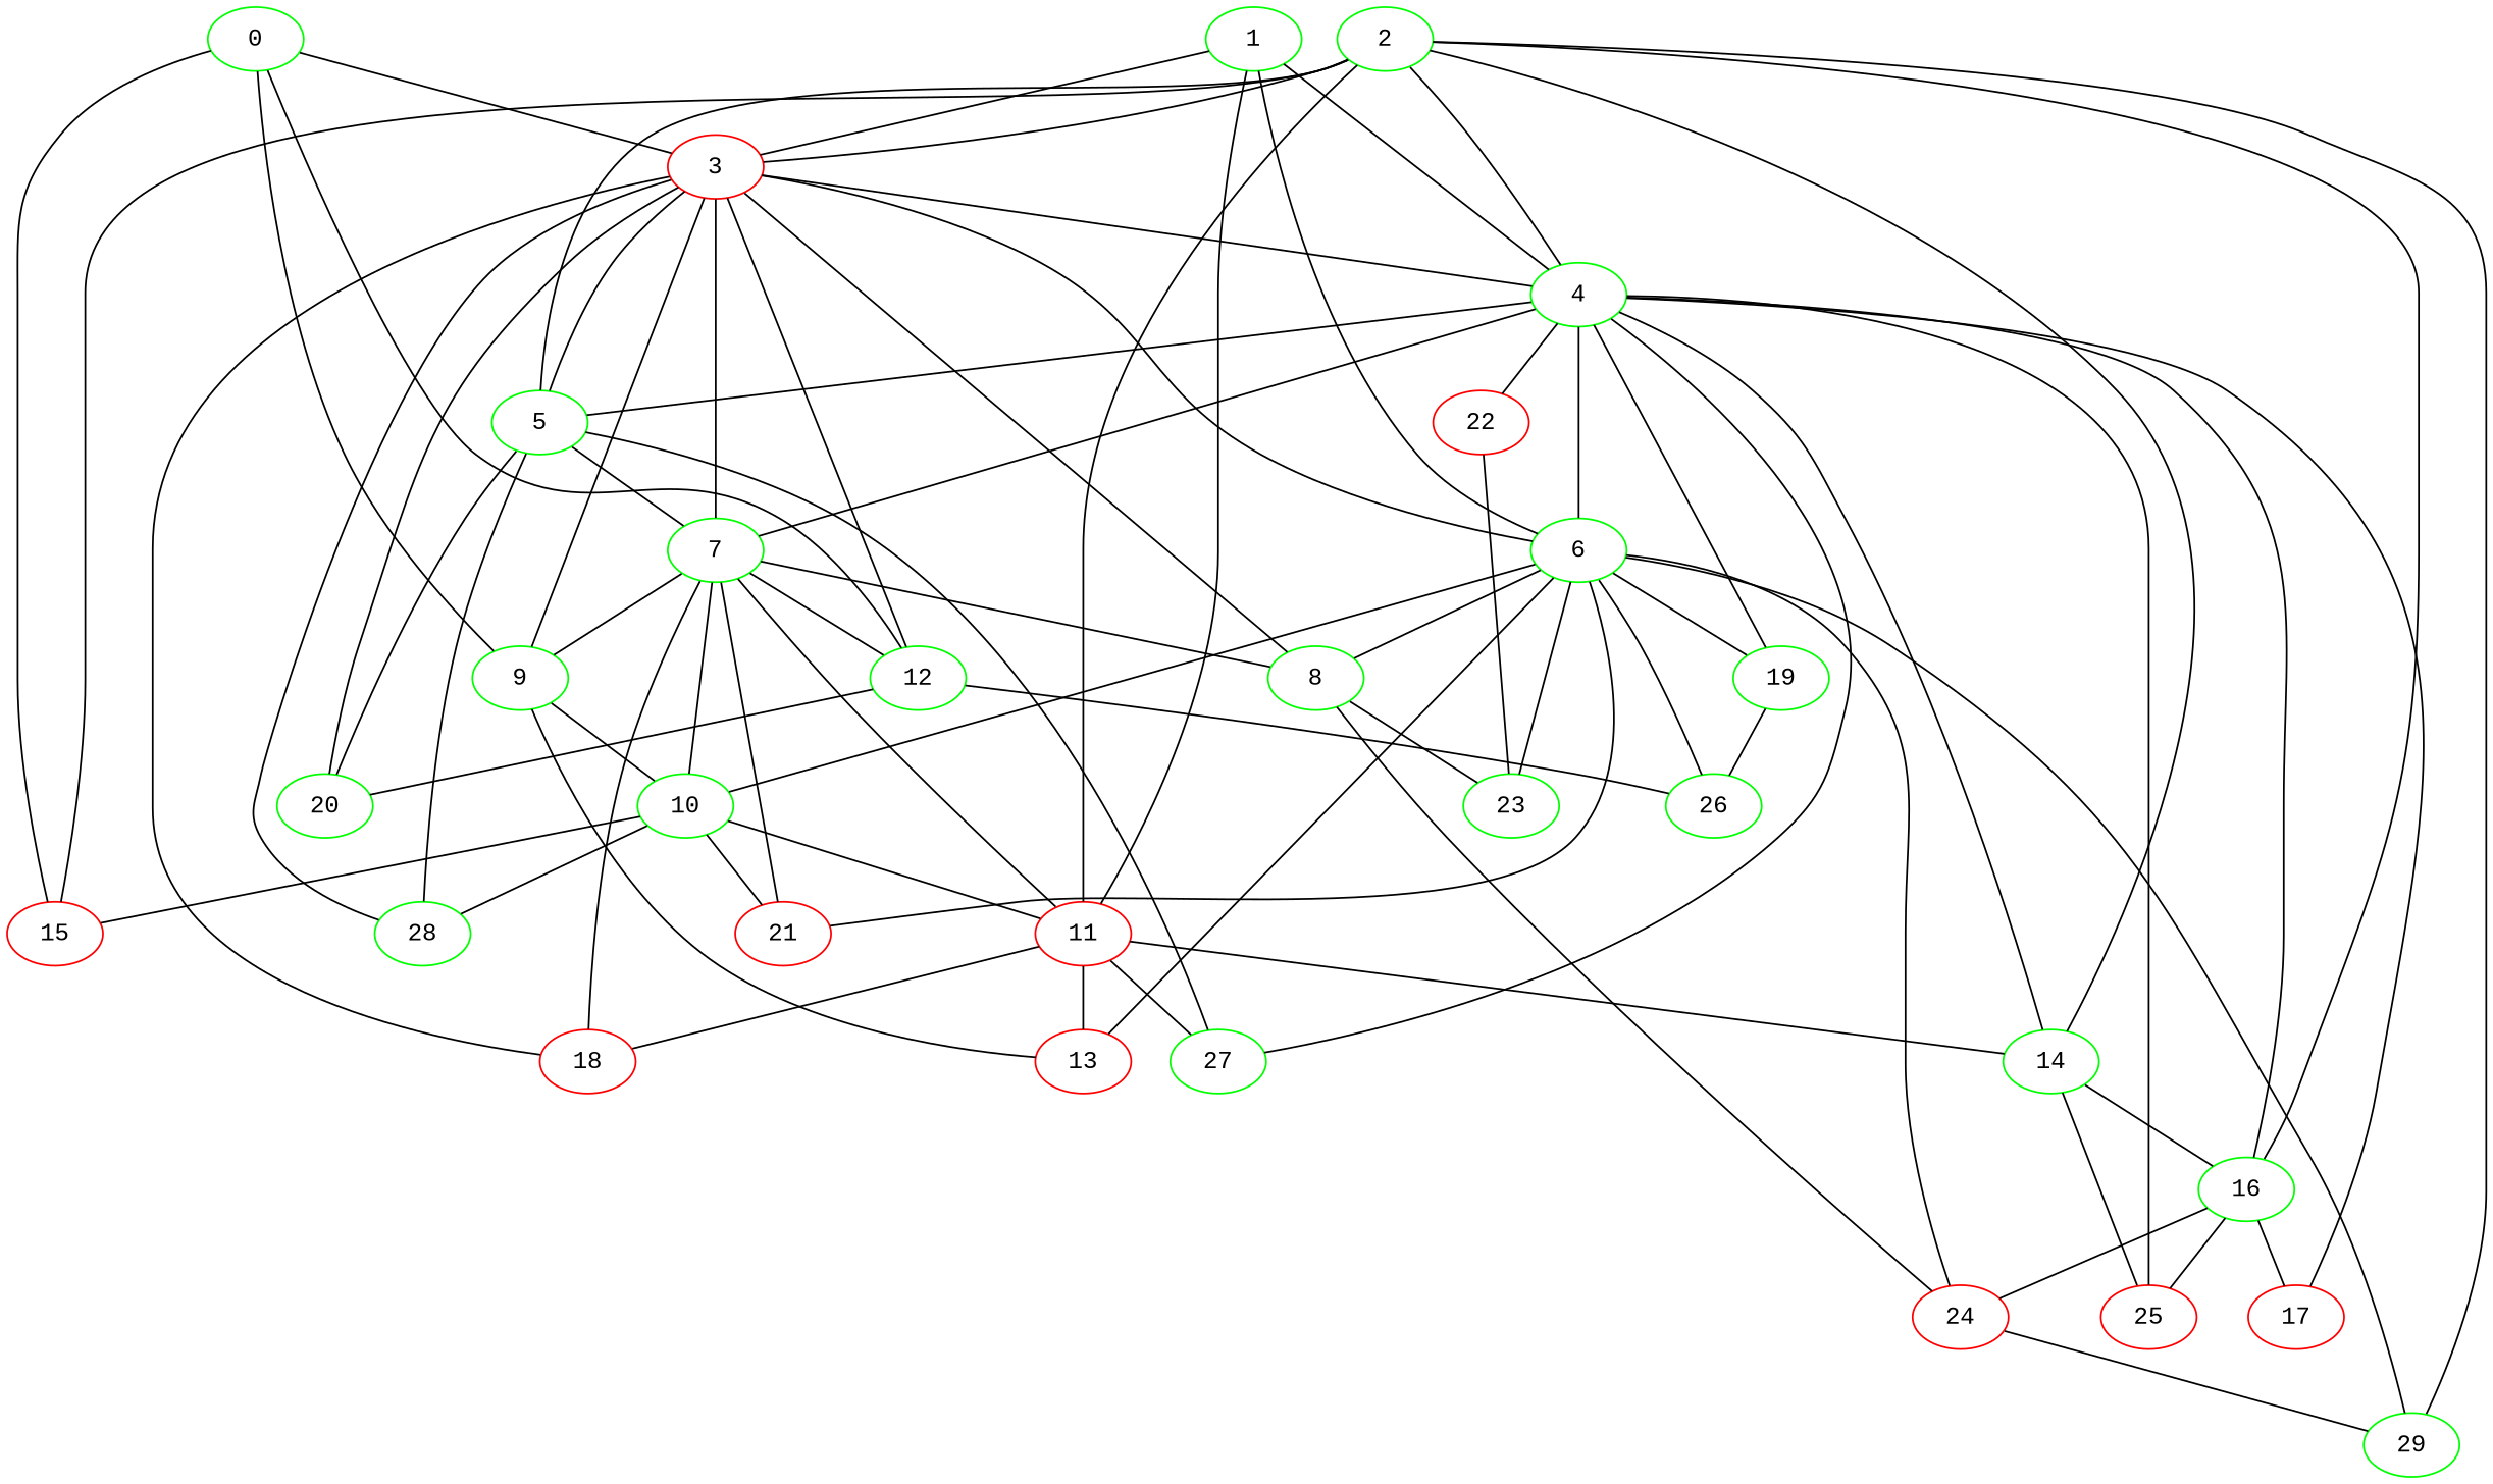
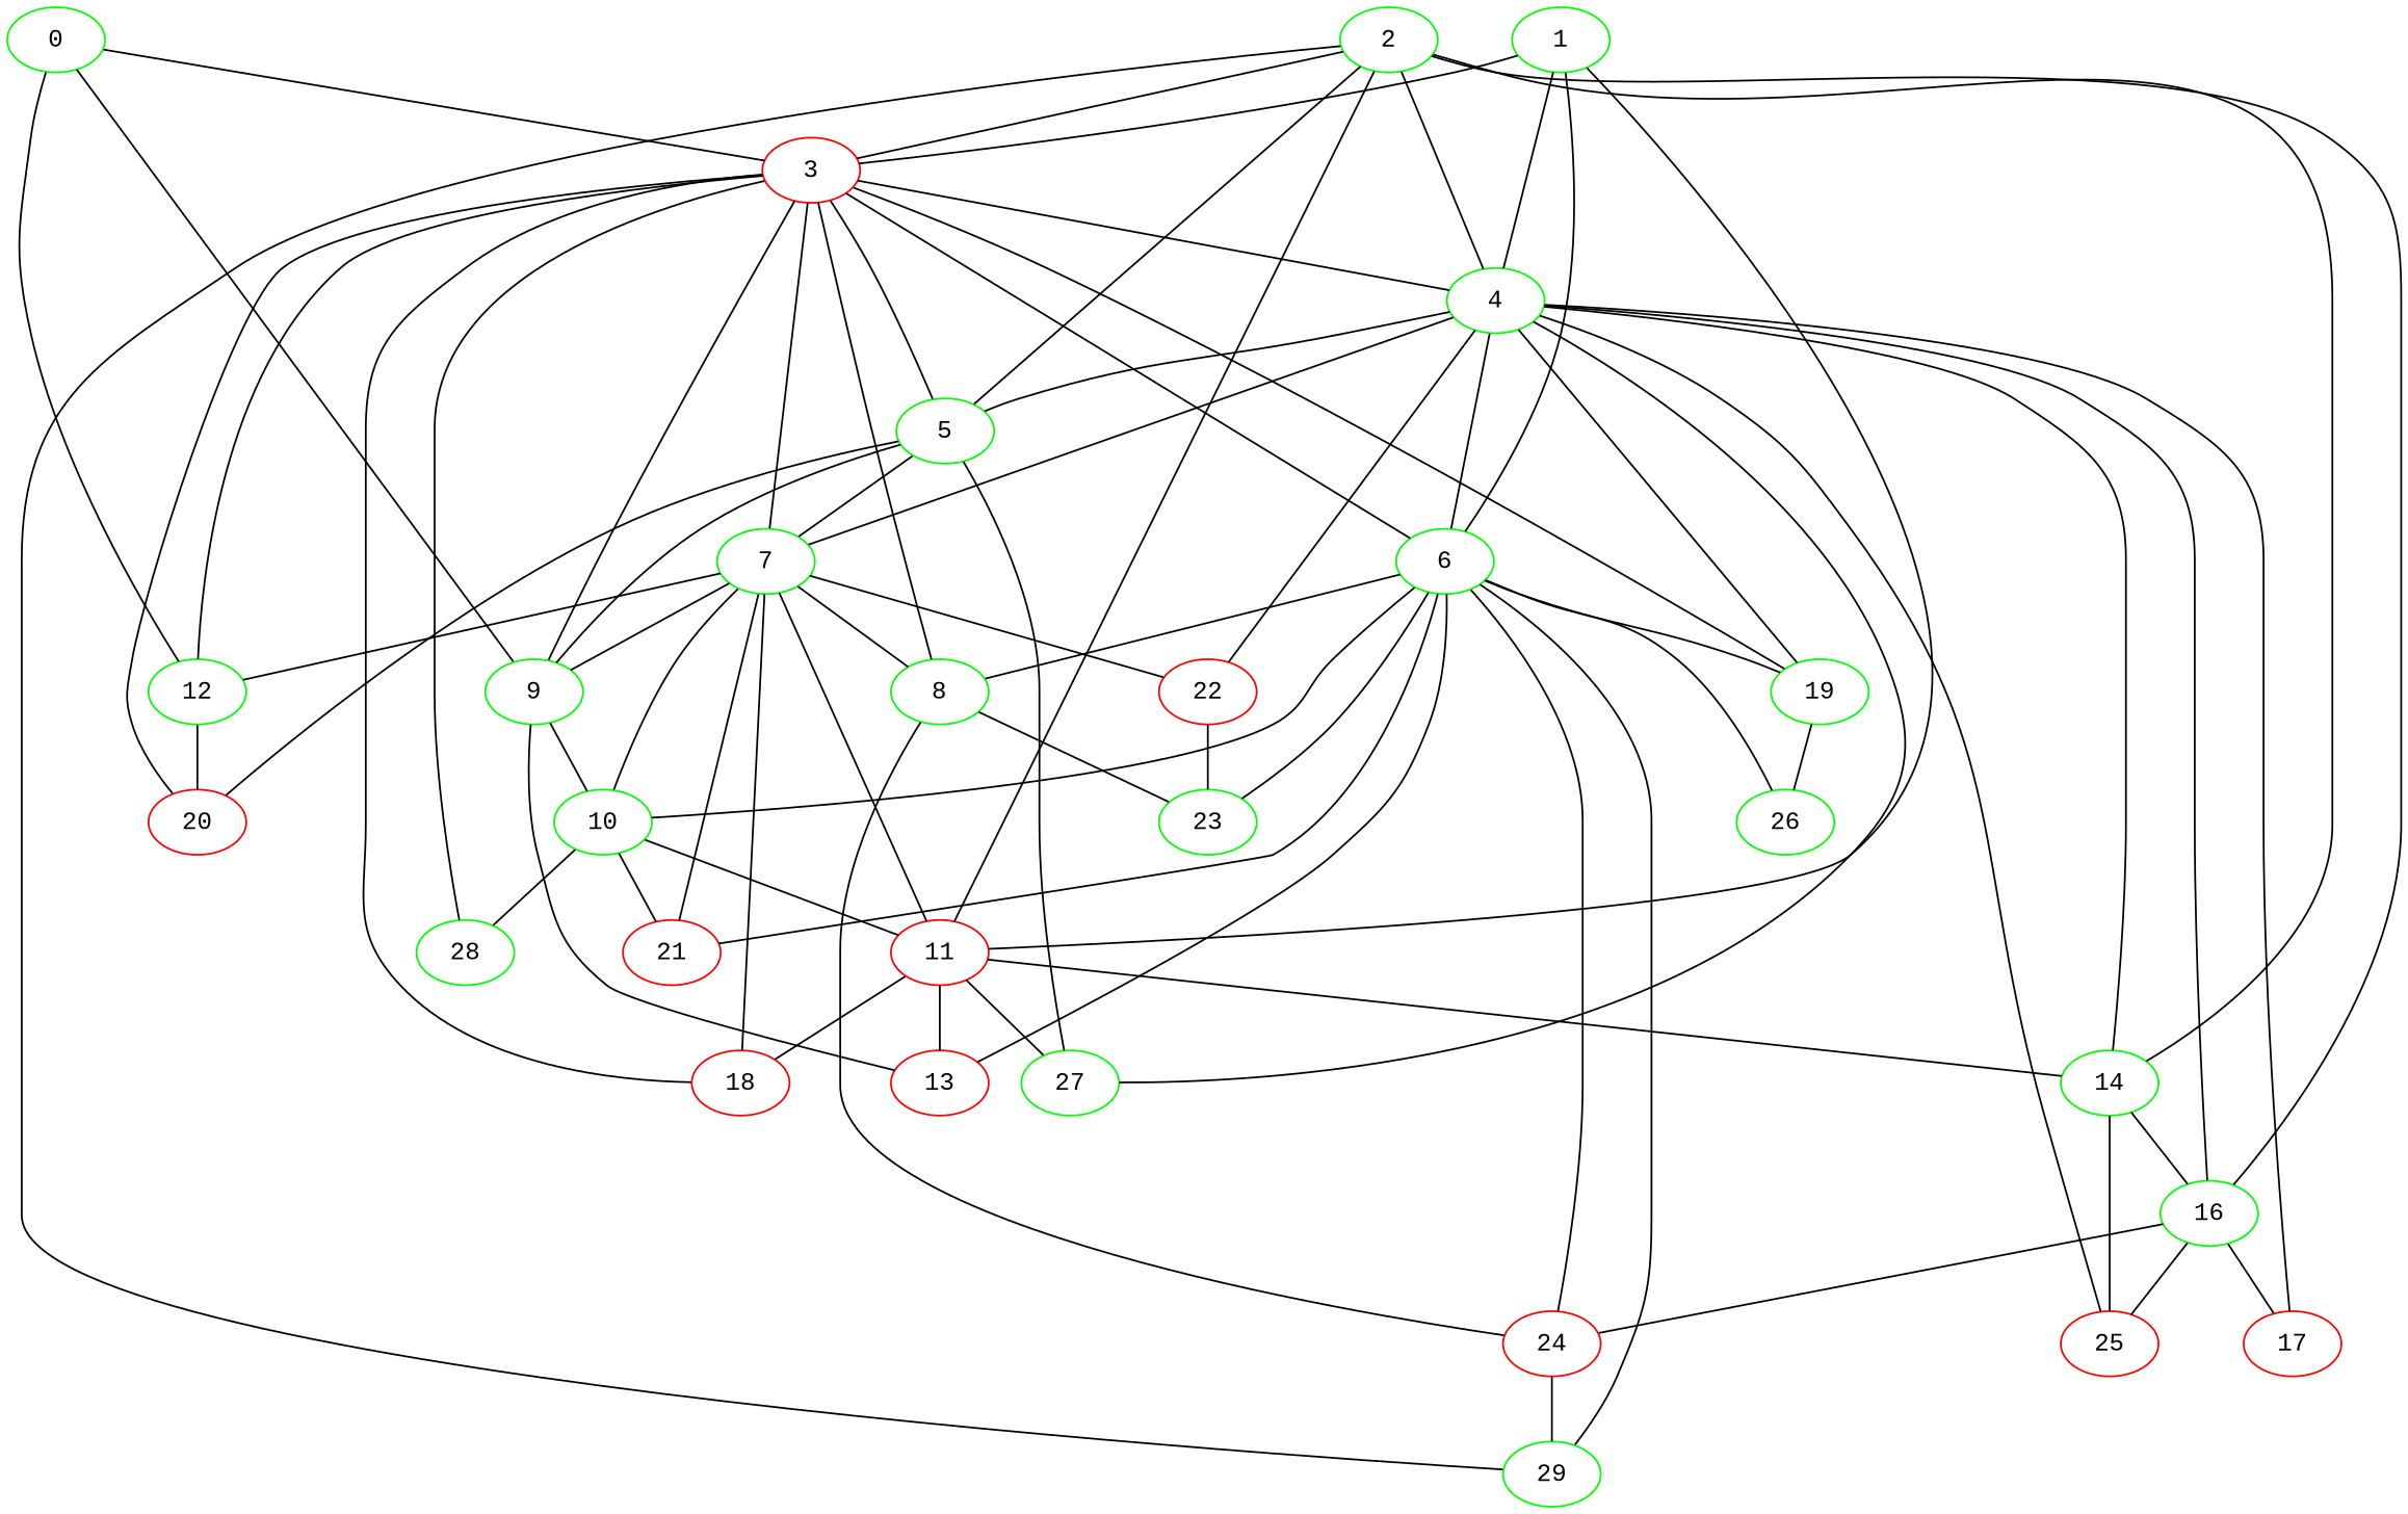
  strict graph {
    fontname="Liberation Mono"
    node [color=green fontname="Liberation Mono"]
    edge [fontname="Liberation Mono"]
    3 [color=red]
    0
    9
    12
-   15 [color=red]
    4
    6
    5
    7
    8
    18 [color=red]
    19
    28
-   20
+   20 [color=red]
    10
    13 [color=red]
    26
    14
    16
    17 [color=red]
    22 [color=red]
    25 [color=red]
    27
    29
    21 [color=red]
    23
    24 [color=red]
    11 [color=red]
    1
    2
    3 -- 9
    3 -- 12
    3 -- 4
    3 -- 6
    3 -- 5
    3 -- 7
    3 -- 8
    3 -- 18
+   3 -- 19
    3 -- 28
    3 -- 20
    0 -- 3
    0 -- 9
    0 -- 12
-   0 -- 15
    9 -- 10
    9 -- 13
    12 -- 20
-   12 -- 26
    4 -- 6
    4 -- 5
    4 -- 7
    4 -- 19
    4 -- 14
    4 -- 16
    4 -- 17
    4 -- 22
    4 -- 25
    4 -- 27
    6 -- 8
    6 -- 19
    6 -- 10
    6 -- 13
    6 -- 26
    6 -- 29
    6 -- 21
    6 -- 23
    6 -- 24
    5 -- 7
-   5 -- 28
+   5 -- 9
    5 -- 20
    5 -- 27
    7 -- 9
    7 -- 12
    7 -- 8
    7 -- 18
    7 -- 10
+   7 -- 22
    7 -- 21
    7 -- 11
    8 -- 23
    8 -- 24
    19 -- 26
-   10 -- 15
    10 -- 28
    10 -- 21
    10 -- 11
    14 -- 16
    14 -- 25
    16 -- 17
    16 -- 25
    16 -- 24
    22 -- 23
    24 -- 29
    11 -- 18
    11 -- 13
    11 -- 14
    11 -- 27
    1 -- 3
    1 -- 4
    1 -- 6
    1 -- 11
    2 -- 3
-   2 -- 15
    2 -- 4
    2 -- 5
    2 -- 14
    2 -- 16
    2 -- 29
    2 -- 11
  }
